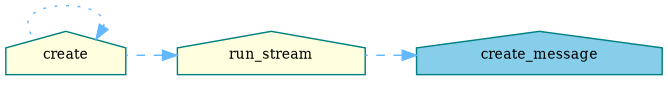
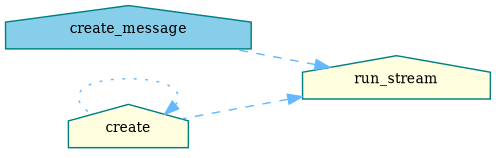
  digraph {
    fontname="DejaVu Serif"
    rankdir=RL
    node [color=teal fillcolor=lightyellow fontname="DejaVu Serif" fontsize=10 shape=house style=filled]
    edge [color=steelblue1 dir=back fontname="DejaVu Serif" fontsize=10 labelfontname=Helvetica labelfontsize=10 style=dashed]
    n1 [fillcolor=skyblue fontcolor=black height=0.2 label=create_message width=0.4]
    n2 [height=0.2 label=run_stream width=0.4]
    n3 [height=0.2 label=create width=0.4]
-   n1 -> n2
+   n2 -> n1
    n2 -> n3
    n3 -> n3 [style=dotted]
  }
